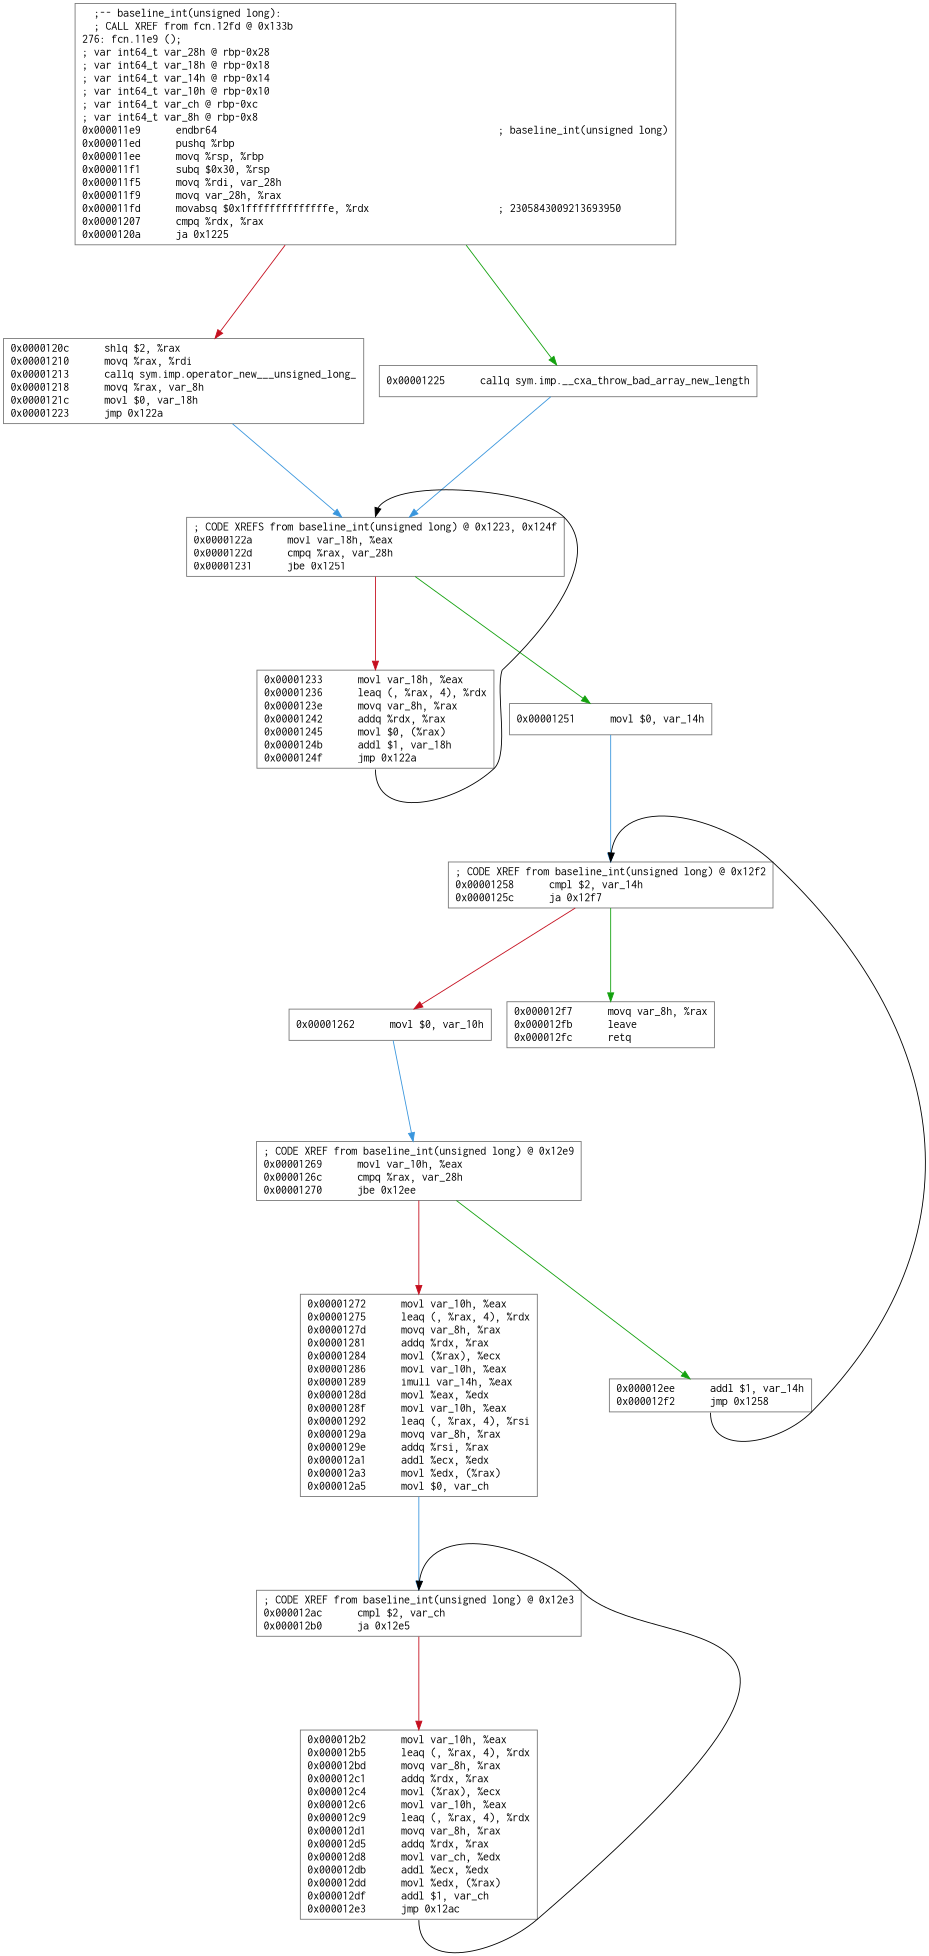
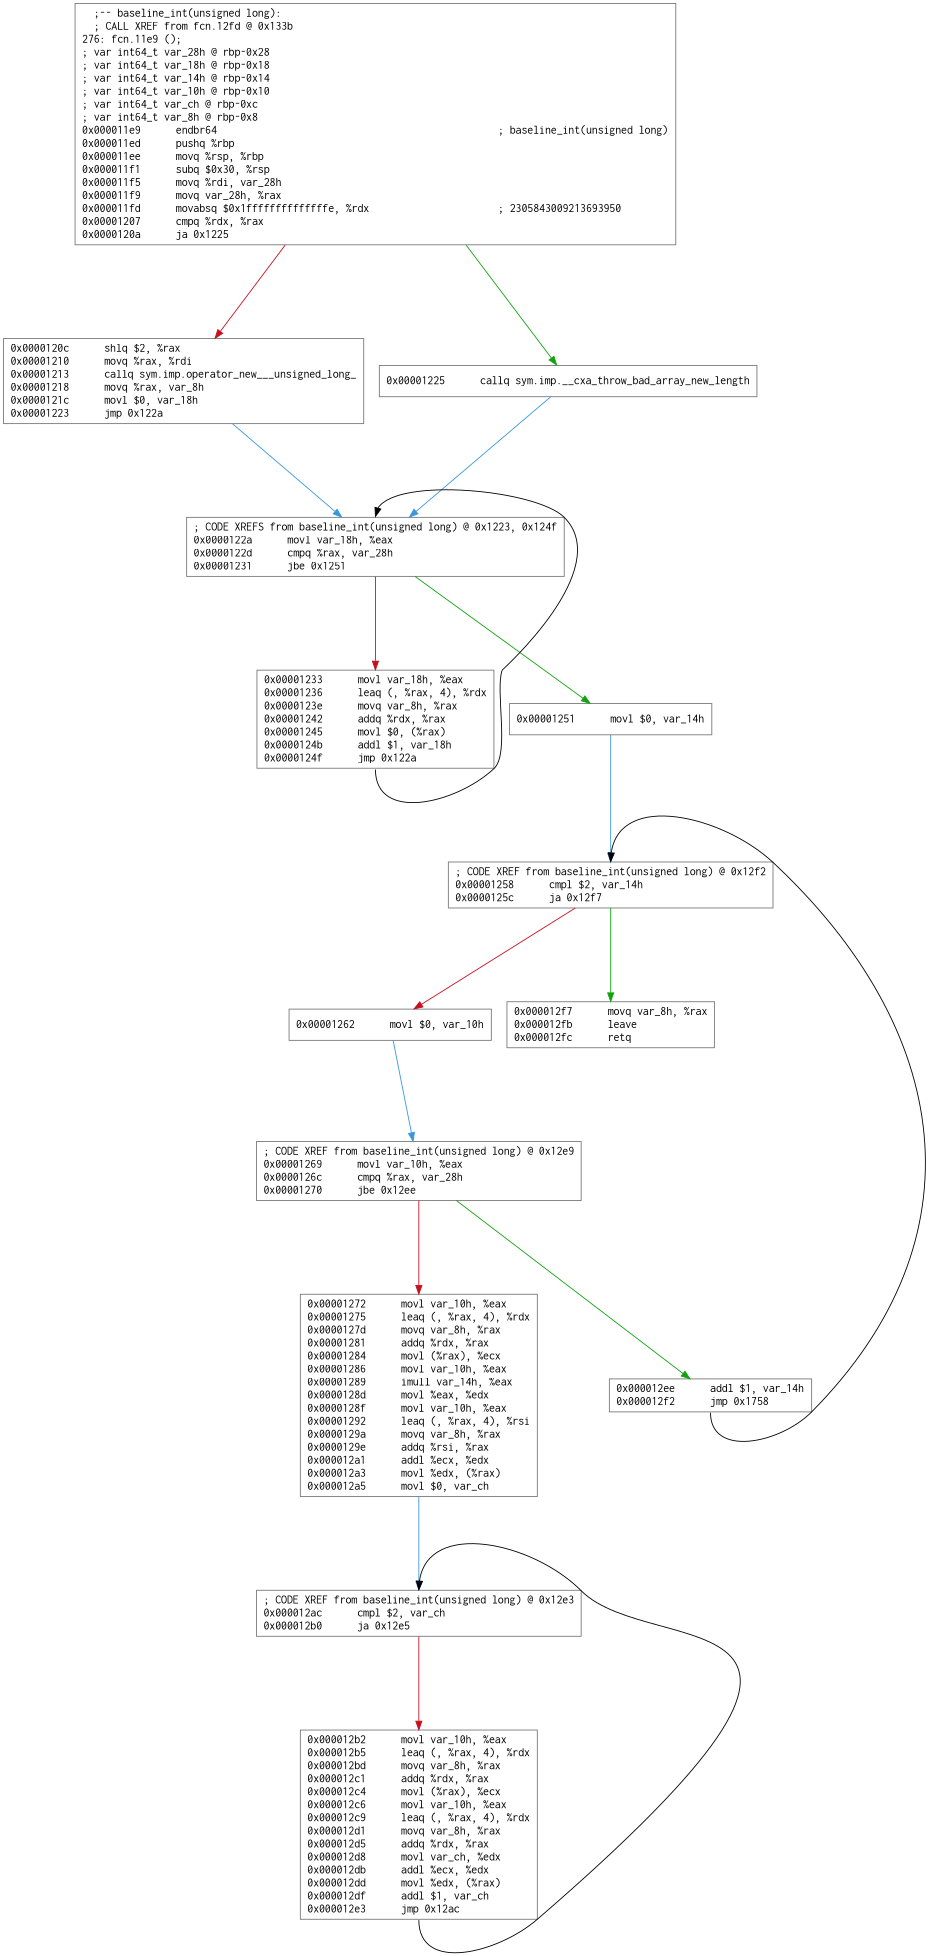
  digraph {
    ranksep=1.5
    node [color="#767676" fillcolor=white fontname=Courier shape=box style=filled]
    edge [arrowhead=normal color="#c50f1f"]
    n1 [label="  ;-- baseline_int(unsigned long):\l  ; CALL XREF from fcn.12fd @ 0x133b\l276: fcn.11e9 ();\l; var int64_t var_28h @ rbp-0x28\l; var int64_t var_18h @ rbp-0x18\l; var int64_t var_14h @ rbp-0x14\l; var int64_t var_10h @ rbp-0x10\l; var int64_t var_ch @ rbp-0xc\l; var int64_t var_8h @ rbp-0x8\l0x000011e9      endbr64                                                ; baseline_int(unsigned long)\l0x000011ed      pushq %rbp\l0x000011ee      movq %rsp, %rbp\l0x000011f1      subq $0x30, %rsp\l0x000011f5      movq %rdi, var_28h\l0x000011f9      movq var_28h, %rax\l0x000011fd      movabsq $0x1ffffffffffffffe, %rdx                      ; 2305843009213693950\l0x00001207      cmpq %rdx, %rax\l0x0000120a      ja 0x1225\l"]
    n2 [label="0x0000120c      shlq $2, %rax\l0x00001210      movq %rax, %rdi\l0x00001213      callq sym.imp.operator_new___unsigned_long_\l0x00001218      movq %rax, var_8h\l0x0000121c      movl $0, var_18h\l0x00001223      jmp 0x122a\l"]
    n3 [label="0x00001225      callq sym.imp.__cxa_throw_bad_array_new_length\l"]
    n4 [label="; CODE XREFS from baseline_int(unsigned long) @ 0x1223, 0x124f\l0x0000122a      movl var_18h, %eax\l0x0000122d      cmpq %rax, var_28h\l0x00001231      jbe 0x1251\l"]
    n5 [label="0x00001233      movl var_18h, %eax\l0x00001236      leaq (, %rax, 4), %rdx\l0x0000123e      movq var_8h, %rax\l0x00001242      addq %rdx, %rax\l0x00001245      movl $0, (%rax)\l0x0000124b      addl $1, var_18h\l0x0000124f      jmp 0x122a\l"]
    n6 [label="0x00001251      movl $0, var_14h\l"]
    n7 [label="; CODE XREF from baseline_int(unsigned long) @ 0x12f2\l0x00001258      cmpl $2, var_14h\l0x0000125c      ja 0x12f7\l"]
    n8 [label="0x00001262      movl $0, var_10h\l"]
    n9 [label="0x000012f7      movq var_8h, %rax\l0x000012fb      leave\l0x000012fc      retq\l"]
    n10 [label="; CODE XREF from baseline_int(unsigned long) @ 0x12e9\l0x00001269      movl var_10h, %eax\l0x0000126c      cmpq %rax, var_28h\l0x00001270      jbe 0x12ee\l"]
    n11 [label="0x00001272      movl var_10h, %eax\l0x00001275      leaq (, %rax, 4), %rdx\l0x0000127d      movq var_8h, %rax\l0x00001281      addq %rdx, %rax\l0x00001284      movl (%rax), %ecx\l0x00001286      movl var_10h, %eax\l0x00001289      imull var_14h, %eax\l0x0000128d      movl %eax, %edx\l0x0000128f      movl var_10h, %eax\l0x00001292      leaq (, %rax, 4), %rsi\l0x0000129a      movq var_8h, %rax\l0x0000129e      addq %rsi, %rax\l0x000012a1      addl %ecx, %edx\l0x000012a3      movl %edx, (%rax)\l0x000012a5      movl $0, var_ch\l"]
-   n12 [label="0x000012ee      addl $1, var_14h\l0x000012f2      jmp 0x1258\l"]
+   n12 [label="0x000012ee      addl $1, var_14h\l0x000012f2      jmp 0x1758\l"]
    n13 [label="; CODE XREF from baseline_int(unsigned long) @ 0x12e3\l0x000012ac      cmpl $2, var_ch\l0x000012b0      ja 0x12e5\l"]
    n14 [label="0x000012b2      movl var_10h, %eax\l0x000012b5      leaq (, %rax, 4), %rdx\l0x000012bd      movq var_8h, %rax\l0x000012c1      addq %rdx, %rax\l0x000012c4      movl (%rax), %ecx\l0x000012c6      movl var_10h, %eax\l0x000012c9      leaq (, %rax, 4), %rdx\l0x000012d1      movq var_8h, %rax\l0x000012d5      addq %rdx, %rax\l0x000012d8      movl var_ch, %edx\l0x000012db      addl %ecx, %edx\l0x000012dd      movl %edx, (%rax)\l0x000012df      addl $1, var_ch\l0x000012e3      jmp 0x12ac\l"]
    n1 -> n2
    n1 -> n3 [color="#13a10e"]
    n2 -> n4 [color="#3a96dd"]
    n3 -> n4 [color="#3a96dd"]
    n4 -> n5
    n4 -> n6 [color="#13a10e"]
    n5 -> n4 [headport=n tailport=s color=""]
    n6 -> n7 [color="#3a96dd"]
    n7 -> n8
    n7 -> n9 [color="#13a10e"]
    n8 -> n10 [color="#3a96dd"]
    n10 -> n11
    n10 -> n12 [color="#13a10e"]
    n11 -> n13 [color="#3a96dd"]
    n12 -> n7 [headport=n tailport=s color=""]
    n13 -> n14
    n14 -> n13 [headport=n tailport=s color=""]
  }
